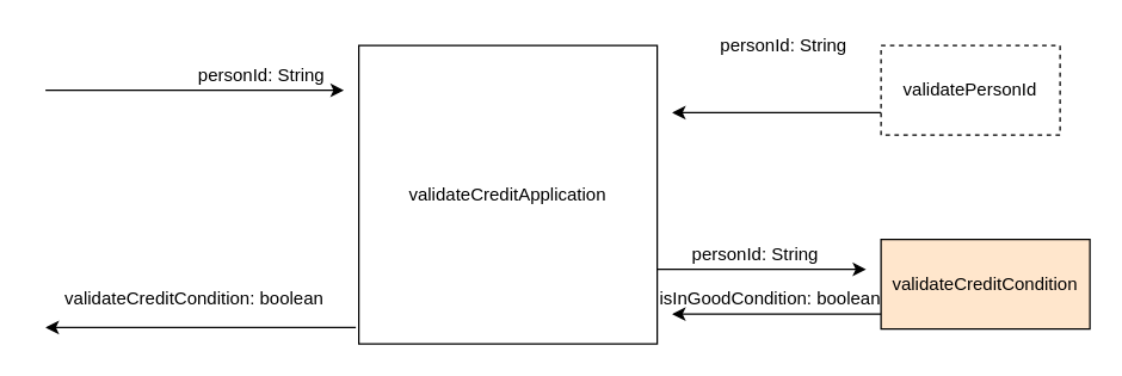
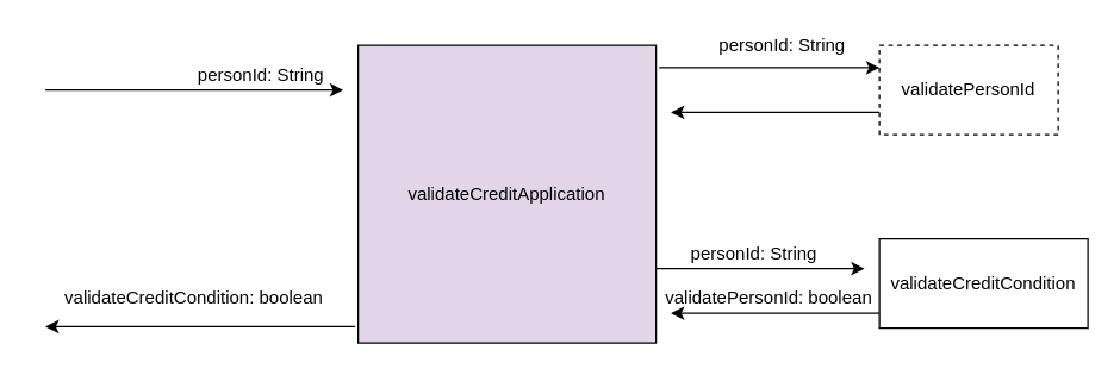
  <mxCell id="0" />
  <mxCell id="1" parent="0" />
  <mxCell id="2" style="edgeStyle=orthogonalEdgeStyle;rounded=0;orthogonalLoop=1;jettySize=auto;html=1;exitX=1;exitY=0.75;exitDx=0;exitDy=0;" edge="1" parent="1" source="3"><mxGeometry relative="1" as="geometry"><mxPoint x="580" y="180" as="targetPoint" /></mxGeometry></mxCell>
- <mxCell id="3" value="validateCreditApplication" style="rounded=0;whiteSpace=wrap;html=1;" vertex="1" parent="1"><mxGeometry x="240" y="30" width="200" height="200" as="geometry" /></mxCell>
+ <mxCell id="3" value="validateCreditApplication" style="rounded=0;whiteSpace=wrap;html=1;fillColor=#e1d5e7;" vertex="1" parent="1"><mxGeometry x="240" y="30" width="200" height="200" as="geometry" /></mxCell>
  <mxCell id="4" value="personId: String" style="text;html=1;strokeColor=none;fillColor=none;align=center;verticalAlign=middle;whiteSpace=wrap;rounded=0;" vertex="1" parent="1"><mxGeometry x="120" y="40" width="110" height="20" as="geometry" /></mxCell>
  <mxCell id="5" value="validateCreditCondition: boolean" style="text;html=1;strokeColor=none;fillColor=none;align=center;verticalAlign=middle;whiteSpace=wrap;rounded=0;" vertex="1" parent="1"><mxGeometry x="20" y="190" width="220" height="20" as="geometry" /></mxCell>
  <mxCell id="6" value="validatePersonId" style="rounded=0;whiteSpace=wrap;html=1;dashed=1;" vertex="1" parent="1"><mxGeometry x="590" y="30" width="120" height="60" as="geometry" /></mxCell>
  <mxCell id="7" value="personId: String" style="text;html=1;strokeColor=none;fillColor=none;align=center;verticalAlign=middle;whiteSpace=wrap;rounded=0;" vertex="1" parent="1"><mxGeometry x="470" y="20" width="110" height="20" as="geometry" /></mxCell>
+ <mxCell id="8" value="" style="endArrow=classic;html=1;entryX=0;entryY=0.25;entryDx=0;entryDy=0;exitX=1.01;exitY=0.075;exitDx=0;exitDy=0;exitPerimeter=0;" edge="1" parent="1" source="3" target="6"><mxGeometry width="50" height="50" relative="1" as="geometry"><mxPoint x="390" y="380" as="sourcePoint" /><mxPoint x="440" y="330" as="targetPoint" /></mxGeometry></mxCell>
  <mxCell id="9" value="" style="endArrow=classic;html=1;exitX=0;exitY=0.75;exitDx=0;exitDy=0;" edge="1" parent="1" source="6"><mxGeometry width="50" height="50" relative="1" as="geometry"><mxPoint x="390" y="380" as="sourcePoint" /><mxPoint x="450" y="75" as="targetPoint" /></mxGeometry></mxCell>
- <mxCell id="10" value="validateCreditCondition" style="rounded=0;whiteSpace=wrap;html=1;fillColor=#ffe6cc;" vertex="1" parent="1"><mxGeometry x="590" y="160" width="140" height="60" as="geometry" /></mxCell>
+ <mxCell id="10" value="validateCreditCondition" style="rounded=0;whiteSpace=wrap;html=1;" vertex="1" parent="1"><mxGeometry x="590" y="160" width="140" height="60" as="geometry" /></mxCell>
  <mxCell id="11" value="personId: String" style="text;html=1;strokeColor=none;fillColor=none;align=center;verticalAlign=middle;whiteSpace=wrap;rounded=0;" vertex="1" parent="1"><mxGeometry x="451" y="160" width="110" height="20" as="geometry" /></mxCell>
- <mxCell id="12" value="isInGoodCondition: boolean" style="text;html=1;strokeColor=none;fillColor=none;align=center;verticalAlign=middle;whiteSpace=wrap;rounded=0;" vertex="1" parent="1"><mxGeometry x="431" y="190" width="170" height="20" as="geometry" /></mxCell>
+ <mxCell id="12" value="validatePersonId: boolean" style="text;html=1;strokeColor=none;fillColor=none;align=center;verticalAlign=middle;whiteSpace=wrap;rounded=0;" vertex="1" parent="1"><mxGeometry x="431" y="190" width="170" height="20" as="geometry" /></mxCell>
  <mxCell id="13" value="" style="endArrow=classic;html=1;exitX=0;exitY=0.75;exitDx=0;exitDy=0;" edge="1" parent="1"><mxGeometry width="50" height="50" relative="1" as="geometry"><mxPoint x="590" y="210" as="sourcePoint" /><mxPoint x="450" y="210" as="targetPoint" /></mxGeometry></mxCell>
  <mxCell id="14" value="" style="endArrow=classic;html=1;exitX=-0.01;exitY=0.945;exitDx=0;exitDy=0;exitPerimeter=0;" edge="1" parent="1" source="3"><mxGeometry width="50" height="50" relative="1" as="geometry"><mxPoint x="390" y="380" as="sourcePoint" /><mxPoint x="30" y="219" as="targetPoint" /></mxGeometry></mxCell>
  <mxCell id="15" value="" style="endArrow=classic;html=1;entryX=1;entryY=1;entryDx=0;entryDy=0;" edge="1" parent="1" target="4"><mxGeometry width="50" height="50" relative="1" as="geometry"><mxPoint x="30" y="60" as="sourcePoint" /><mxPoint x="440" y="330" as="targetPoint" /></mxGeometry></mxCell>
